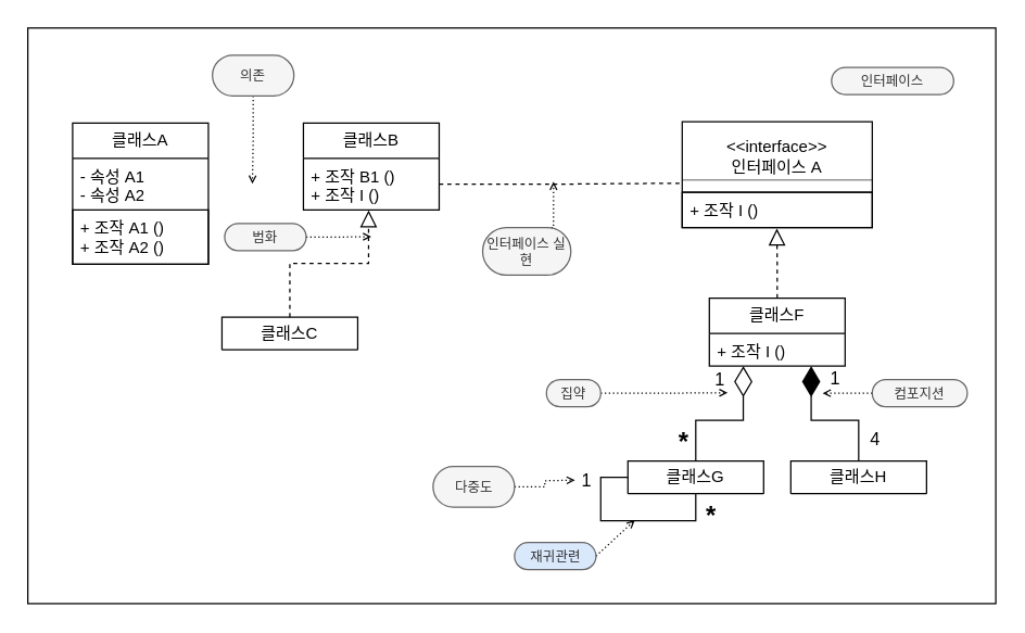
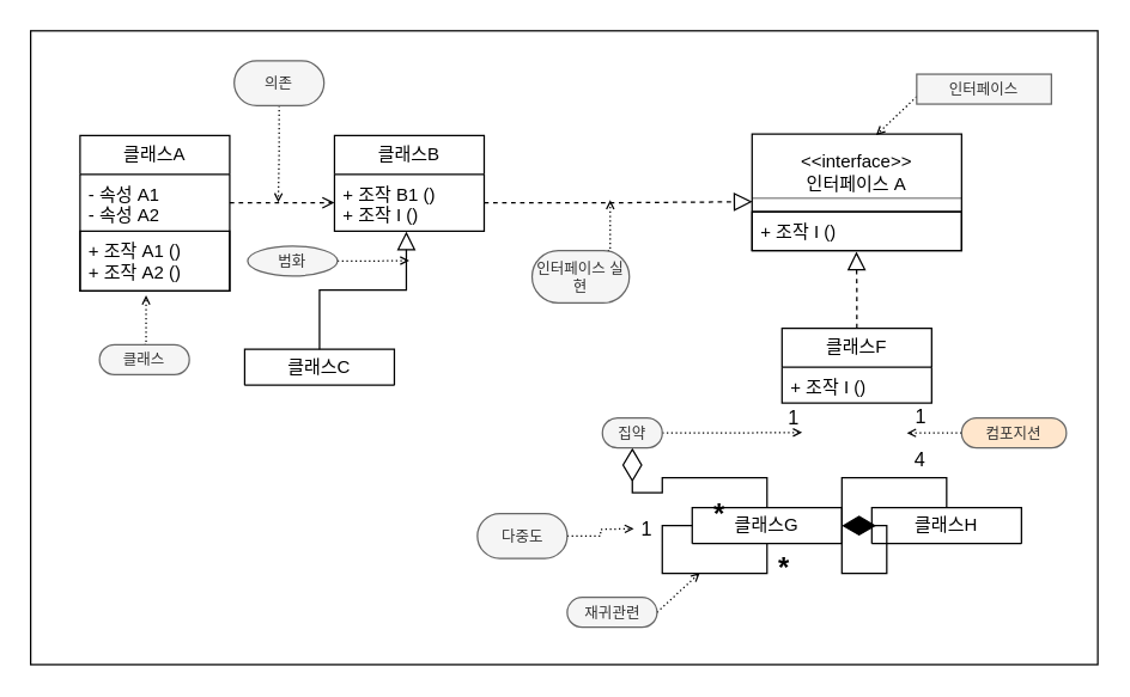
  <mxCell id="0" />
  <mxCell id="1" parent="0" />
  <mxCell id="2" value="" style="rounded=0;whiteSpace=wrap;html=1;" vertex="1" parent="1"><mxGeometry x="20" y="20" width="713" height="424" as="geometry" /></mxCell>
  <mxCell id="3" value="클래스A" style="swimlane;fontStyle=0;childLayout=stackLayout;horizontal=1;startSize=26;fillColor=none;horizontalStack=0;resizeParent=1;resizeParentMax=0;resizeLast=0;collapsible=1;marginBottom=0;whiteSpace=wrap;html=1;" vertex="1" parent="1"><mxGeometry x="53" y="90" width="100" height="104" as="geometry" /></mxCell>
  <mxCell id="4" value="- 속성 A1&lt;br&gt;- 속성 A2" style="text;strokeColor=none;fillColor=none;align=left;verticalAlign=top;spacingLeft=4;spacingRight=4;overflow=hidden;rotatable=0;points=[[0,0.5],[1,0.5]];portConstraint=eastwest;whiteSpace=wrap;html=1;" vertex="1" parent="3"><mxGeometry y="26" width="100" height="38" as="geometry" /></mxCell>
  <mxCell id="5" value="+ 조작 A1 ()&lt;br&gt;+ 조작 A2 ()" style="text;strokeColor=default;fillColor=none;align=left;verticalAlign=top;spacingLeft=4;spacingRight=4;overflow=hidden;rotatable=0;points=[[0,0.5],[1,0.5]];portConstraint=eastwest;whiteSpace=wrap;html=1;" vertex="1" parent="3"><mxGeometry y="64" width="100" height="40" as="geometry" /></mxCell>
  <mxCell id="6" value="클래스B" style="swimlane;fontStyle=0;childLayout=stackLayout;horizontal=1;startSize=26;fillColor=none;horizontalStack=0;resizeParent=1;resizeParentMax=0;resizeLast=0;collapsible=1;marginBottom=0;whiteSpace=wrap;html=1;" vertex="1" parent="1"><mxGeometry x="223" y="90" width="100" height="64" as="geometry" /></mxCell>
  <mxCell id="7" value="+ 조작 B1 ()&lt;br&gt;+ 조작 I ()" style="text;strokeColor=none;fillColor=none;align=left;verticalAlign=top;spacingLeft=4;spacingRight=4;overflow=hidden;rotatable=0;points=[[0,0.5],[1,0.5]];portConstraint=eastwest;whiteSpace=wrap;html=1;" vertex="1" parent="6"><mxGeometry y="26" width="100" height="38" as="geometry" /></mxCell>
  <mxCell id="8" value="&amp;lt;&amp;lt;interface&amp;gt;&amp;gt;&lt;br&gt;인터페이스 A" style="swimlane;fontStyle=0;childLayout=stackLayout;horizontal=1;startSize=52;fillColor=none;horizontalStack=0;resizeParent=1;resizeParentMax=0;resizeLast=0;collapsible=1;marginBottom=0;whiteSpace=wrap;html=1;" vertex="1" parent="1"><mxGeometry x="502" y="89" width="140" height="78" as="geometry" /></mxCell>
  <mxCell id="9" value="+ 조작 I ()" style="text;strokeColor=default;fillColor=none;align=left;verticalAlign=top;spacingLeft=4;spacingRight=4;overflow=hidden;rotatable=0;points=[[0,0.5],[1,0.5]];portConstraint=eastwest;whiteSpace=wrap;html=1;" vertex="1" parent="8"><mxGeometry y="52" width="140" height="26" as="geometry" /></mxCell>
  <mxCell id="10" value="" style="endArrow=none;html=1;rounded=0;strokeWidth=0.5;" edge="1" parent="1"><mxGeometry width="50" height="50" relative="1" as="geometry"><mxPoint x="502" y="132" as="sourcePoint" /><mxPoint x="642" y="132" as="targetPoint" /></mxGeometry></mxCell>
  <mxCell id="11" style="edgeStyle=orthogonalEdgeStyle;rounded=0;orthogonalLoop=1;jettySize=auto;html=1;exitX=0.5;exitY=0;exitDx=0;exitDy=0;entryX=0.498;entryY=1.026;entryDx=0;entryDy=0;entryPerimeter=0;dashed=1;endArrow=block;endFill=0;endSize=10;" edge="1" parent="1" source="12" target="9"><mxGeometry relative="1" as="geometry" /></mxCell>
  <mxCell id="12" value="클래스F" style="swimlane;fontStyle=0;childLayout=stackLayout;horizontal=1;startSize=26;fillColor=none;horizontalStack=0;resizeParent=1;resizeParentMax=0;resizeLast=0;collapsible=1;marginBottom=0;whiteSpace=wrap;html=1;" vertex="1" parent="1"><mxGeometry x="522" y="219" width="100" height="50" as="geometry" /></mxCell>
  <mxCell id="13" value="+ 조작 I ()" style="text;strokeColor=none;fillColor=none;align=left;verticalAlign=top;spacingLeft=4;spacingRight=4;overflow=hidden;rotatable=0;points=[[0,0.5],[1,0.5]];portConstraint=eastwest;whiteSpace=wrap;html=1;" vertex="1" parent="12"><mxGeometry y="26" width="100" height="24" as="geometry" /></mxCell>
- <mxCell id="14" style="edgeStyle=orthogonalEdgeStyle;rounded=0;orthogonalLoop=1;jettySize=auto;html=1;exitX=0.5;exitY=0;exitDx=0;exitDy=0;entryX=0.48;entryY=1.006;entryDx=0;entryDy=0;entryPerimeter=0;endArrow=block;endFill=0;endSize=10;dashed=1;" edge="1" parent="1" source="15" target="7"><mxGeometry relative="1" as="geometry" /></mxCell>
+ <mxCell id="14" style="edgeStyle=orthogonalEdgeStyle;rounded=0;orthogonalLoop=1;jettySize=auto;html=1;exitX=0.5;exitY=0;exitDx=0;exitDy=0;entryX=0.48;entryY=1.006;entryDx=0;entryDy=0;entryPerimeter=0;endArrow=block;endFill=0;endSize=10;" edge="1" parent="1" source="15" target="7"><mxGeometry relative="1" as="geometry" /></mxCell>
  <mxCell id="15" value="클래스C" style="swimlane;fontStyle=0;childLayout=stackLayout;horizontal=1;startSize=26;fillColor=none;horizontalStack=0;resizeParent=1;resizeParentMax=0;resizeLast=0;collapsible=1;marginBottom=0;whiteSpace=wrap;html=1;" vertex="1" parent="1"><mxGeometry x="163" y="233" width="100" height="24" as="geometry" /></mxCell>
- <mxCell id="16" value="&lt;b style=&quot;border-color: var(--border-color);&quot;&gt;&lt;font style=&quot;border-color: var(--border-color); font-size: 19px;&quot;&gt;*&lt;/font&gt;&lt;/b&gt;" style="edgeStyle=orthogonalEdgeStyle;rounded=0;orthogonalLoop=1;jettySize=auto;html=1;exitX=0.5;exitY=0;exitDx=0;exitDy=0;entryX=0.25;entryY=1;entryDx=0;entryDy=0;endArrow=diamondThin;endFill=0;endSize=20;startSize=1;labelPosition=left;verticalLabelPosition=bottom;align=right;verticalAlign=top;" edge="1" parent="1" source="17" target="12"><mxGeometry x="-0.429" y="4" relative="1" as="geometry"><mxPoint x="-4" y="3" as="offset" /></mxGeometry></mxCell>
+ <mxCell id="16" value="&lt;b style=&quot;border-color: var(--border-color);&quot;&gt;&lt;font style=&quot;border-color: var(--border-color); font-size: 19px;&quot;&gt;*&lt;/font&gt;&lt;/b&gt;" style="edgeStyle=orthogonalEdgeStyle;rounded=0;orthogonalLoop=1;jettySize=auto;html=1;exitX=0.5;exitY=0;exitDx=0;exitDy=0;endArrow=diamondThin;endFill=0;endSize=20;startSize=1;labelPosition=left;verticalLabelPosition=bottom;align=right;verticalAlign=top;" edge="1" parent="1" source="17" target="31"><mxGeometry x="-0.429" y="4" relative="1" as="geometry"><mxPoint x="-4" y="3" as="offset" /></mxGeometry></mxCell>
  <mxCell id="17" value="클래스G" style="swimlane;fontStyle=0;childLayout=stackLayout;horizontal=1;startSize=26;fillColor=none;horizontalStack=0;resizeParent=1;resizeParentMax=0;resizeLast=0;collapsible=1;marginBottom=0;whiteSpace=wrap;html=1;" vertex="1" parent="1"><mxGeometry x="462" y="339" width="100" height="24" as="geometry" /></mxCell>
- <mxCell id="18" value="4" style="edgeStyle=orthogonalEdgeStyle;rounded=0;orthogonalLoop=1;jettySize=auto;html=1;exitX=0.5;exitY=0;exitDx=0;exitDy=0;entryX=0.75;entryY=1;entryDx=0;entryDy=0;endArrow=diamondThin;endFill=1;endSize=20;startSize=27;fontSize=13;fontStyle=0" edge="1" parent="1" source="19" target="12"><mxGeometry x="-0.695" y="-12" relative="1" as="geometry"><mxPoint as="offset" /></mxGeometry></mxCell>
+ <mxCell id="18" value="4" style="edgeStyle=orthogonalEdgeStyle;rounded=0;orthogonalLoop=1;jettySize=auto;html=1;exitX=0.5;exitY=0;exitDx=0;exitDy=0;endArrow=diamondThin;endFill=1;endSize=20;startSize=27;fontSize=13;fontStyle=0;" edge="1" parent="1" source="19" target="17"><mxGeometry x="-0.695" y="-12" relative="1" as="geometry"><mxPoint as="offset" /></mxGeometry></mxCell>
  <mxCell id="19" value="클래스H" style="swimlane;fontStyle=0;childLayout=stackLayout;horizontal=1;startSize=26;fillColor=none;horizontalStack=0;resizeParent=1;resizeParentMax=0;resizeLast=0;collapsible=1;marginBottom=0;whiteSpace=wrap;html=1;" vertex="1" parent="1"><mxGeometry x="582" y="339" width="100" height="24" as="geometry" /></mxCell>
- <mxCell id="21" style="edgeStyle=orthogonalEdgeStyle;rounded=0;orthogonalLoop=1;jettySize=auto;html=1;exitX=1;exitY=0.5;exitDx=0;exitDy=0;entryX=0.002;entryY=0.581;entryDx=0;entryDy=0;entryPerimeter=0;dashed=1;endArrow=none;endFill=0;endSize=10;" edge="1" parent="1" source="7" target="8"><mxGeometry relative="1" as="geometry" /></mxCell>
+ <mxCell id="20" style="edgeStyle=orthogonalEdgeStyle;rounded=0;orthogonalLoop=1;jettySize=auto;html=1;exitX=1;exitY=0.5;exitDx=0;exitDy=0;entryX=0;entryY=0.5;entryDx=0;entryDy=0;dashed=1;endArrow=open;endFill=0;" edge="1" parent="1" source="4" target="7"><mxGeometry relative="1" as="geometry" /></mxCell>
+ <mxCell id="21" style="edgeStyle=orthogonalEdgeStyle;rounded=0;orthogonalLoop=1;jettySize=auto;html=1;exitX=1;exitY=0.5;exitDx=0;exitDy=0;entryX=0.002;entryY=0.581;entryDx=0;entryDy=0;entryPerimeter=0;dashed=1;endArrow=block;endFill=0;endSize=10;" edge="1" parent="1" source="7" target="8"><mxGeometry relative="1" as="geometry" /></mxCell>
  <mxCell id="22" style="edgeStyle=orthogonalEdgeStyle;rounded=0;orthogonalLoop=1;jettySize=auto;html=1;exitX=0.5;exitY=1;exitDx=0;exitDy=0;endArrow=open;endFill=0;dashed=1;dashPattern=1 2;endSize=4;" edge="1" parent="1" source="23"><mxGeometry relative="1" as="geometry"><mxPoint x="185.444" y="134.778" as="targetPoint" /></mxGeometry></mxCell>
  <mxCell id="23" value="의존" style="rounded=1;whiteSpace=wrap;html=1;arcSize=50;fillColor=#f5f5f5;fontColor=#333333;strokeColor=#666666;fontSize=10;" vertex="1" parent="1"><mxGeometry x="156" y="40" width="60" height="30" as="geometry" /></mxCell>
+ <mxCell id="24" style="edgeStyle=orthogonalEdgeStyle;rounded=0;orthogonalLoop=1;jettySize=auto;html=1;exitX=0.5;exitY=0;exitDx=0;exitDy=0;entryX=0.441;entryY=1.075;entryDx=0;entryDy=0;entryPerimeter=0;endArrow=open;endFill=0;dashed=1;dashPattern=1 2;endSize=4;" edge="1" parent="1" source="25" target="5"><mxGeometry relative="1" as="geometry" /></mxCell>
+ <mxCell id="25" value="클래스" style="rounded=1;whiteSpace=wrap;html=1;arcSize=50;fillColor=#f5f5f5;fontColor=#333333;strokeColor=#666666;fontSize=10;" vertex="1" parent="1"><mxGeometry x="66" y="230" width="60" height="20" as="geometry" /></mxCell>
  <mxCell id="26" style="edgeStyle=orthogonalEdgeStyle;rounded=0;orthogonalLoop=1;jettySize=auto;html=1;exitX=1;exitY=0.5;exitDx=0;exitDy=0;endArrow=open;endFill=0;dashed=1;dashPattern=1 2;endSize=4;" edge="1" parent="1" source="27"><mxGeometry relative="1" as="geometry"><mxPoint x="273" y="173.667" as="targetPoint" /></mxGeometry></mxCell>
- <mxCell id="27" value="범화" style="rounded=1;whiteSpace=wrap;html=1;arcSize=50;fillColor=#f5f5f5;fontColor=#333333;strokeColor=#666666;fontSize=10;" vertex="1" parent="1"><mxGeometry x="165" y="164" width="60" height="20" as="geometry" /></mxCell>
+ <mxCell id="27" value="범화" style="ellipse;whiteSpace=wrap;html=1;arcSize=50;fillColor=#f5f5f5;fontColor=#333333;strokeColor=#666666;fontSize=10;" vertex="1" parent="1"><mxGeometry x="165" y="164" width="60" height="20" as="geometry" /></mxCell>
  <mxCell id="28" style="edgeStyle=orthogonalEdgeStyle;rounded=0;orthogonalLoop=1;jettySize=auto;html=1;exitX=0.5;exitY=0;exitDx=0;exitDy=0;endArrow=open;endFill=0;dashed=1;dashPattern=1 2;endSize=4;" edge="1" parent="1" source="29"><mxGeometry relative="1" as="geometry"><mxPoint x="407.222" y="133.222" as="targetPoint" /></mxGeometry></mxCell>
  <mxCell id="29" value="인터페이스 실현" style="rounded=1;whiteSpace=wrap;html=1;arcSize=50;fillColor=#f5f5f5;fontColor=#333333;strokeColor=#666666;fontSize=10;" vertex="1" parent="1"><mxGeometry x="355" y="167" width="65" height="35" as="geometry" /></mxCell>
  <mxCell id="30" style="edgeStyle=orthogonalEdgeStyle;rounded=0;orthogonalLoop=1;jettySize=auto;html=1;exitX=1;exitY=0.5;exitDx=0;exitDy=0;endArrow=open;endFill=0;dashed=1;dashPattern=1 2;endSize=4;" edge="1" parent="1" source="31"><mxGeometry relative="1" as="geometry"><mxPoint x="535.444" y="288.667" as="targetPoint" /></mxGeometry></mxCell>
  <mxCell id="31" value="집약" style="rounded=1;whiteSpace=wrap;html=1;arcSize=50;fillColor=#f5f5f5;fontColor=#333333;strokeColor=#666666;fontSize=10;" vertex="1" parent="1"><mxGeometry x="402" y="279" width="40" height="20" as="geometry" /></mxCell>
  <mxCell id="32" style="edgeStyle=orthogonalEdgeStyle;rounded=0;orthogonalLoop=1;jettySize=auto;html=1;exitX=0;exitY=0.5;exitDx=0;exitDy=0;endArrow=open;endFill=0;dashed=1;dashPattern=1 2;endSize=4;" edge="1" parent="1" source="33"><mxGeometry relative="1" as="geometry"><mxPoint x="605.444" y="288.111" as="targetPoint" /></mxGeometry></mxCell>
- <mxCell id="33" value="컴포지션" style="rounded=1;whiteSpace=wrap;html=1;arcSize=50;fillColor=#f5f5f5;fontColor=#333333;strokeColor=#666666;fontSize=10;" vertex="1" parent="1"><mxGeometry x="642" y="279" width="70" height="20" as="geometry" /></mxCell>
- <mxCell id="35" value="인터페이스&lt;br style=&quot;font-size: 10px;&quot;&gt;" style="rounded=1;whiteSpace=wrap;html=1;arcSize=50;fillColor=#f5f5f5;fontColor=#333333;strokeColor=#666666;fontSize=10;" vertex="1" parent="1"><mxGeometry x="612" y="49" width="90" height="20" as="geometry" /></mxCell>
+ <mxCell id="33" value="컴포지션" style="rounded=1;whiteSpace=wrap;html=1;arcSize=50;fillColor=#ffe6cc;fontColor=#333333;strokeColor=#666666;fontSize=10;" vertex="1" parent="1"><mxGeometry x="642" y="279" width="70" height="20" as="geometry" /></mxCell>
+ <mxCell id="34" style="rounded=0;orthogonalLoop=1;jettySize=auto;html=1;exitX=0;exitY=0.75;exitDx=0;exitDy=0;entryX=0.592;entryY=0.01;entryDx=0;entryDy=0;entryPerimeter=0;endArrow=open;endFill=0;dashed=1;dashPattern=1 2;endSize=4;" edge="1" parent="1" source="35" target="8"><mxGeometry relative="1" as="geometry" /></mxCell>
+ <mxCell id="35" value="인터페이스&lt;br style=&quot;font-size: 10px;&quot;&gt;" style="whiteSpace=wrap;html=1;arcSize=50;fillColor=#f5f5f5;fontColor=#333333;strokeColor=#666666;fontSize=10;rounded=0;" vertex="1" parent="1"><mxGeometry x="612" y="49" width="90" height="20" as="geometry" /></mxCell>
  <mxCell id="36" value="*" style="edgeStyle=orthogonalEdgeStyle;rounded=0;orthogonalLoop=1;jettySize=auto;html=1;exitX=0;exitY=0.5;exitDx=0;exitDy=0;entryX=0.5;entryY=1;entryDx=0;entryDy=0;endArrow=none;endFill=0;fontSize=19;fontStyle=1" edge="1" parent="1" source="17" target="17"><mxGeometry x="0.761" y="-11" relative="1" as="geometry"><mxPoint as="offset" /></mxGeometry></mxCell>
  <mxCell id="37" style="edgeStyle=orthogonalEdgeStyle;rounded=0;orthogonalLoop=1;jettySize=auto;html=1;exitX=1;exitY=0.5;exitDx=0;exitDy=0;endArrow=open;endFill=0;dashed=1;dashPattern=1 2;endSize=4;" edge="1" parent="1" source="38"><mxGeometry relative="1" as="geometry"><mxPoint x="423" y="353" as="targetPoint" /></mxGeometry></mxCell>
  <mxCell id="38" value="다중도" style="rounded=1;whiteSpace=wrap;html=1;arcSize=50;fillColor=#f5f5f5;fontColor=#333333;strokeColor=#666666;fontSize=10;" vertex="1" parent="1"><mxGeometry x="318.5" y="343" width="60" height="30" as="geometry" /></mxCell>
  <mxCell id="39" style="rounded=0;orthogonalLoop=1;jettySize=auto;html=1;exitX=1;exitY=0.5;exitDx=0;exitDy=0;endArrow=open;endFill=0;dashed=1;dashPattern=1 2;endSize=4;" edge="1" parent="1" source="40"><mxGeometry relative="1" as="geometry"><mxPoint x="467.111" y="382.556" as="targetPoint" /></mxGeometry></mxCell>
- <mxCell id="40" value="재귀관련" style="rounded=1;whiteSpace=wrap;html=1;arcSize=50;fillColor=#dae8fc;fontColor=#333333;strokeColor=#666666;fontSize=10;" vertex="1" parent="1"><mxGeometry x="378.5" y="399" width="60" height="20" as="geometry" /></mxCell>
+ <mxCell id="40" value="재귀관련" style="rounded=1;whiteSpace=wrap;html=1;arcSize=50;fillColor=#f5f5f5;fontColor=#333333;strokeColor=#666666;fontSize=10;" vertex="1" parent="1"><mxGeometry x="378.5" y="399" width="60" height="20" as="geometry" /></mxCell>
  <mxCell id="41" value="1" style="text;html=1;strokeColor=none;fillColor=none;align=center;verticalAlign=middle;whiteSpace=wrap;rounded=0;fontSize=13;" vertex="1" parent="1"><mxGeometry x="402" y="338" width="60" height="30" as="geometry" /></mxCell>
  <mxCell id="42" value="1" style="text;html=1;strokeColor=none;fillColor=none;align=center;verticalAlign=middle;whiteSpace=wrap;rounded=0;fontSize=13;" vertex="1" parent="1"><mxGeometry x="500" y="264" width="60" height="30" as="geometry" /></mxCell>
  <mxCell id="43" value="1" style="text;html=1;strokeColor=none;fillColor=none;align=center;verticalAlign=middle;whiteSpace=wrap;rounded=0;fontSize=13;" vertex="1" parent="1"><mxGeometry x="585" y="263" width="60" height="30" as="geometry" /></mxCell>
